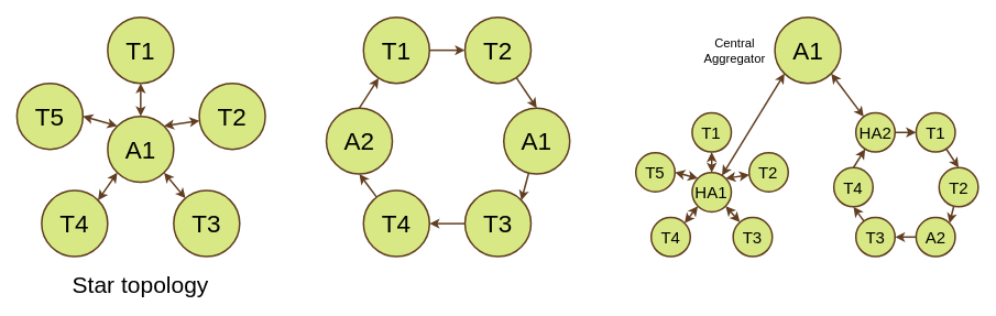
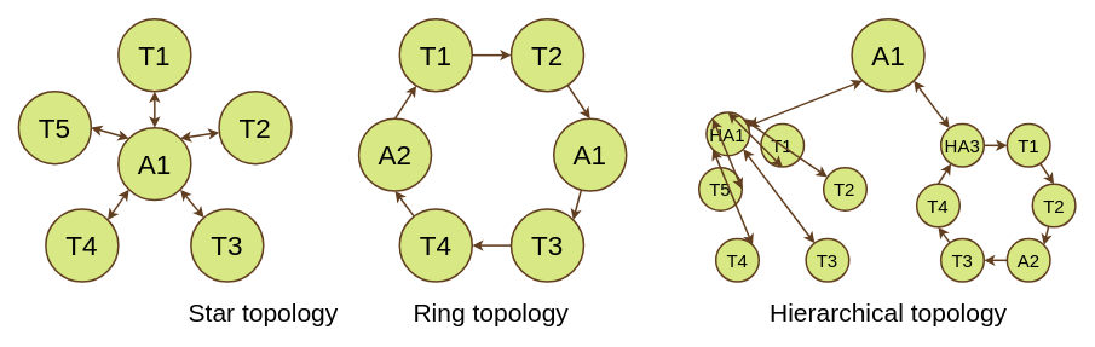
  <mxCell id="0" />
  <mxCell id="1" parent="0" />
  <mxCell id="2" value="&lt;font style=&quot;font-size: 30px;&quot;&gt;A1&lt;/font&gt;" style="ellipse;whiteSpace=wrap;html=1;aspect=fixed;fillColor=#D7E884;strokeColor=#613E20;strokeWidth=2;" vertex="1" parent="1"><mxGeometry x="130" y="140" width="80" height="80" as="geometry" /></mxCell>
  <mxCell id="3" value="&lt;font style=&quot;font-size: 30px;&quot;&gt;T4&lt;/font&gt;" style="ellipse;whiteSpace=wrap;html=1;aspect=fixed;fillColor=#D7E884;strokeColor=#613E20;strokeWidth=2;" vertex="1" parent="1"><mxGeometry x="50" y="230" width="80" height="80" as="geometry" /></mxCell>
  <mxCell id="4" value="&lt;font style=&quot;font-size: 30px;&quot;&gt;T2&lt;/font&gt;" style="ellipse;whiteSpace=wrap;html=1;aspect=fixed;fillColor=#D7E884;strokeColor=#613E20;strokeWidth=2;" vertex="1" parent="1"><mxGeometry x="241" y="100" width="80" height="80" as="geometry" /></mxCell>
  <mxCell id="5" value="&lt;font style=&quot;font-size: 30px;&quot;&gt;T1&lt;/font&gt;" style="ellipse;whiteSpace=wrap;html=1;aspect=fixed;fillColor=#D7E884;strokeColor=#613E20;strokeWidth=2;" vertex="1" parent="1"><mxGeometry x="130" y="20" width="80" height="80" as="geometry" /></mxCell>
  <mxCell id="6" value="&lt;font style=&quot;font-size: 30px;&quot;&gt;T5&lt;/font&gt;" style="ellipse;whiteSpace=wrap;html=1;aspect=fixed;fillColor=#D7E884;strokeColor=#613E20;strokeWidth=2;" vertex="1" parent="1"><mxGeometry x="20" y="100" width="80" height="80" as="geometry" /></mxCell>
  <mxCell id="7" value="&lt;font style=&quot;font-size: 30px;&quot;&gt;T3&lt;/font&gt;" style="ellipse;whiteSpace=wrap;html=1;aspect=fixed;fillColor=#D7E884;strokeColor=#613E20;strokeWidth=2;" vertex="1" parent="1"><mxGeometry x="210" y="230" width="80" height="80" as="geometry" /></mxCell>
  <mxCell id="8" value="" style="endArrow=classic;html=1;rounded=0;fontFamily=Helvetica;fontSize=12;fontColor=default;entryX=1;entryY=1;entryDx=0;entryDy=0;strokeColor=#613E20;strokeWidth=2;startArrow=classic;startFill=1;" edge="1" parent="1" source="7" target="2"><mxGeometry width="50" height="50" relative="1" as="geometry"><mxPoint x="260" y="180" as="sourcePoint" /><mxPoint x="310" y="130" as="targetPoint" /></mxGeometry></mxCell>
  <mxCell id="9" value="" style="endArrow=classic;html=1;rounded=0;strokeColor=#613E20;strokeWidth=2;align=center;verticalAlign=middle;fontFamily=Helvetica;fontSize=12;fontColor=default;labelBackgroundColor=default;entryX=1;entryY=0;entryDx=0;entryDy=0;startArrow=classic;startFill=1;" edge="1" parent="1" source="4" target="2"><mxGeometry width="50" height="50" relative="1" as="geometry"><mxPoint x="260" y="180" as="sourcePoint" /><mxPoint x="310" y="130" as="targetPoint" /></mxGeometry></mxCell>
  <mxCell id="10" value="" style="endArrow=classic;html=1;rounded=0;strokeColor=#613E20;strokeWidth=2;align=center;verticalAlign=middle;fontFamily=Helvetica;fontSize=12;fontColor=default;labelBackgroundColor=default;entryX=0.5;entryY=0;entryDx=0;entryDy=0;exitX=0.5;exitY=1;exitDx=0;exitDy=0;startArrow=classic;startFill=1;" edge="1" parent="1" source="5" target="2"><mxGeometry width="50" height="50" relative="1" as="geometry"><mxPoint x="260" y="180" as="sourcePoint" /><mxPoint x="310" y="130" as="targetPoint" /></mxGeometry></mxCell>
  <mxCell id="11" value="" style="endArrow=classic;html=1;rounded=0;strokeColor=#613E20;strokeWidth=2;align=center;verticalAlign=middle;fontFamily=Helvetica;fontSize=12;fontColor=default;labelBackgroundColor=default;exitX=1;exitY=0.5;exitDx=0;exitDy=0;entryX=0;entryY=0;entryDx=0;entryDy=0;startArrow=classic;startFill=1;" edge="1" parent="1" source="6" target="2"><mxGeometry width="50" height="50" relative="1" as="geometry"><mxPoint x="260" y="180" as="sourcePoint" /><mxPoint x="310" y="130" as="targetPoint" /></mxGeometry></mxCell>
  <mxCell id="12" value="" style="endArrow=classic;html=1;rounded=0;strokeColor=#613E20;strokeWidth=2;align=center;verticalAlign=middle;fontFamily=Helvetica;fontSize=12;fontColor=default;labelBackgroundColor=default;entryX=0;entryY=1;entryDx=0;entryDy=0;exitX=1;exitY=0;exitDx=0;exitDy=0;startArrow=classic;startFill=1;" edge="1" parent="1" source="3" target="2"><mxGeometry width="50" height="50" relative="1" as="geometry"><mxPoint x="260" y="180" as="sourcePoint" /><mxPoint x="310" y="130" as="targetPoint" /></mxGeometry></mxCell>
  <mxCell id="13" style="edgeStyle=none;shape=connector;rounded=0;orthogonalLoop=1;jettySize=auto;html=1;entryX=1;entryY=0;entryDx=0;entryDy=0;strokeColor=#613E20;strokeWidth=2;align=center;verticalAlign=middle;fontFamily=Helvetica;fontSize=12;fontColor=default;labelBackgroundColor=default;endArrow=classic;" edge="1" parent="1" source="14" target="22"><mxGeometry relative="1" as="geometry" /></mxCell>
  <mxCell id="14" value="&lt;font style=&quot;font-size: 30px;&quot;&gt;A1&lt;/font&gt;" style="ellipse;whiteSpace=wrap;html=1;aspect=fixed;fillColor=#D7E884;strokeColor=#613E20;strokeWidth=2;" vertex="1" parent="1"><mxGeometry x="610" y="130" width="80" height="80" as="geometry" /></mxCell>
  <mxCell id="15" style="edgeStyle=none;shape=connector;rounded=0;orthogonalLoop=1;jettySize=auto;html=1;entryX=0.5;entryY=1;entryDx=0;entryDy=0;strokeColor=#613E20;strokeWidth=2;align=center;verticalAlign=middle;fontFamily=Helvetica;fontSize=12;fontColor=default;labelBackgroundColor=default;endArrow=classic;" edge="1" parent="1" source="16" target="20"><mxGeometry relative="1" as="geometry" /></mxCell>
  <mxCell id="16" value="&lt;font style=&quot;font-size: 30px;&quot;&gt;T4&lt;/font&gt;" style="ellipse;whiteSpace=wrap;html=1;aspect=fixed;fillColor=#D7E884;strokeColor=#613E20;strokeWidth=2;" vertex="1" parent="1"><mxGeometry x="440" y="230" width="80" height="80" as="geometry" /></mxCell>
  <mxCell id="17" style="edgeStyle=none;shape=connector;rounded=0;orthogonalLoop=1;jettySize=auto;html=1;entryX=0.5;entryY=0;entryDx=0;entryDy=0;strokeColor=#613E20;strokeWidth=2;align=center;verticalAlign=middle;fontFamily=Helvetica;fontSize=12;fontColor=default;labelBackgroundColor=default;endArrow=classic;" edge="1" parent="1" source="18" target="14"><mxGeometry relative="1" as="geometry" /></mxCell>
  <mxCell id="18" value="&lt;font style=&quot;font-size: 30px;&quot;&gt;T2&lt;/font&gt;" style="ellipse;whiteSpace=wrap;html=1;aspect=fixed;fillColor=#D7E884;strokeColor=#613E20;strokeWidth=2;" vertex="1" parent="1"><mxGeometry x="563" y="20" width="80" height="80" as="geometry" /></mxCell>
  <mxCell id="19" value="&lt;font style=&quot;font-size: 30px;&quot;&gt;T1&lt;/font&gt;" style="ellipse;whiteSpace=wrap;html=1;aspect=fixed;fillColor=#D7E884;strokeColor=#613E20;strokeWidth=2;" vertex="1" parent="1"><mxGeometry x="440" y="20" width="80" height="80" as="geometry" /></mxCell>
  <mxCell id="20" value="&lt;span style=&quot;font-size: 30px;&quot;&gt;A2&lt;/span&gt;" style="ellipse;whiteSpace=wrap;html=1;aspect=fixed;fillColor=#D7E884;strokeColor=#613E20;strokeWidth=2;" vertex="1" parent="1"><mxGeometry x="395" y="130" width="80" height="80" as="geometry" /></mxCell>
  <mxCell id="21" style="edgeStyle=none;shape=connector;rounded=0;orthogonalLoop=1;jettySize=auto;html=1;entryX=1;entryY=0.5;entryDx=0;entryDy=0;strokeColor=#613E20;strokeWidth=2;align=center;verticalAlign=middle;fontFamily=Helvetica;fontSize=12;fontColor=default;labelBackgroundColor=default;endArrow=classic;" edge="1" parent="1" source="22" target="16"><mxGeometry relative="1" as="geometry" /></mxCell>
  <mxCell id="22" value="&lt;font style=&quot;font-size: 30px;&quot;&gt;T3&lt;/font&gt;" style="ellipse;whiteSpace=wrap;html=1;aspect=fixed;fillColor=#D7E884;strokeColor=#613E20;strokeWidth=2;" vertex="1" parent="1"><mxGeometry x="563" y="230" width="80" height="80" as="geometry" /></mxCell>
  <mxCell id="23" value="" style="endArrow=classic;html=1;rounded=0;strokeColor=#613E20;strokeWidth=2;align=center;verticalAlign=middle;fontFamily=Helvetica;fontSize=12;fontColor=default;labelBackgroundColor=default;exitX=0.5;exitY=0;exitDx=0;exitDy=0;" edge="1" parent="1" source="20" target="19"><mxGeometry width="50" height="50" relative="1" as="geometry"><mxPoint x="350" y="160" as="sourcePoint" /><mxPoint x="400" y="110" as="targetPoint" /></mxGeometry></mxCell>
  <mxCell id="24" value="" style="endArrow=classic;html=1;rounded=0;strokeColor=#613E20;strokeWidth=2;align=center;verticalAlign=middle;fontFamily=Helvetica;fontSize=12;fontColor=default;labelBackgroundColor=default;entryX=0;entryY=0.5;entryDx=0;entryDy=0;exitX=1;exitY=0.5;exitDx=0;exitDy=0;" edge="1" parent="1" source="19" target="18"><mxGeometry width="50" height="50" relative="1" as="geometry"><mxPoint x="350" y="160" as="sourcePoint" /><mxPoint x="400" y="110" as="targetPoint" /></mxGeometry></mxCell>
  <mxCell id="25" value="&lt;font style=&quot;font-size: 30px;&quot;&gt;A1&lt;/font&gt;" style="ellipse;whiteSpace=wrap;html=1;aspect=fixed;fillColor=#D7E884;strokeColor=#613E20;strokeWidth=2;fontSize=20;" vertex="1" parent="1"><mxGeometry x="938.52" y="20" width="80" height="80" as="geometry" /></mxCell>
  <mxCell id="26" style="edgeStyle=none;shape=connector;rounded=0;orthogonalLoop=1;jettySize=auto;html=1;entryX=0;entryY=1;entryDx=0;entryDy=0;strokeColor=#613E20;strokeWidth=2;align=center;verticalAlign=middle;fontFamily=Helvetica;fontSize=12;fontColor=default;labelBackgroundColor=default;endArrow=classic;startArrow=classic;startFill=1;" edge="1" parent="1" source="27" target="25"><mxGeometry relative="1" as="geometry" /></mxCell>
- <mxCell id="27" value="&lt;font style=&quot;font-size: 20px;&quot;&gt;HA1&lt;/font&gt;" style="ellipse;whiteSpace=wrap;html=1;aspect=fixed;fillColor=#D7E884;strokeColor=#613E20;strokeWidth=2;fontSize=20;" vertex="1" parent="1"><mxGeometry x="838.301" y="208.234" width="47.46" height="47.46" as="geometry" /></mxCell>
+ <mxCell id="27" value="&lt;font style=&quot;font-size: 20px;&quot;&gt;HA1&lt;/font&gt;" style="ellipse;whiteSpace=wrap;html=1;aspect=fixed;fillColor=#D7E884;strokeColor=#613E20;strokeWidth=2;fontSize=20;" vertex="1" parent="1"><mxGeometry x="778.301" y="123.234" width="47.46" height="47.46" as="geometry" /></mxCell>
  <mxCell id="28" value="&lt;font style=&quot;font-size: 20px;&quot;&gt;T4&lt;/font&gt;" style="ellipse;whiteSpace=wrap;html=1;aspect=fixed;fillColor=#D7E884;strokeColor=#613E20;strokeWidth=2;fontSize=20;" vertex="1" parent="1"><mxGeometry x="788.627" y="262.544" width="47.46" height="47.46" as="geometry" /></mxCell>
  <mxCell id="29" value="&lt;font style=&quot;font-size: 20px;&quot;&gt;T2&lt;/font&gt;" style="ellipse;whiteSpace=wrap;html=1;aspect=fixed;fillColor=#D7E884;strokeColor=#613E20;strokeWidth=2;fontSize=20;" vertex="1" parent="1"><mxGeometry x="907.327" y="184.096" width="47.46" height="47.46" as="geometry" /></mxCell>
  <mxCell id="30" value="&lt;font style=&quot;font-size: 20px;&quot;&gt;T1&lt;/font&gt;" style="ellipse;whiteSpace=wrap;html=1;aspect=fixed;fillColor=#D7E884;strokeColor=#613E20;strokeWidth=2;fontSize=20;" vertex="1" parent="1"><mxGeometry x="838.301" y="135.82" width="47.46" height="47.46" as="geometry" /></mxCell>
  <mxCell id="31" value="&lt;font style=&quot;font-size: 20px;&quot;&gt;T5&lt;/font&gt;" style="ellipse;whiteSpace=wrap;html=1;aspect=fixed;fillColor=#D7E884;strokeColor=#613E20;strokeWidth=2;fontSize=20;" vertex="1" parent="1"><mxGeometry x="770" y="184.096" width="47.46" height="47.46" as="geometry" /></mxCell>
  <mxCell id="32" value="&lt;font style=&quot;font-size: 20px;&quot;&gt;T3&lt;/font&gt;" style="ellipse;whiteSpace=wrap;html=1;aspect=fixed;fillColor=#D7E884;strokeColor=#613E20;strokeWidth=2;fontSize=20;" vertex="1" parent="1"><mxGeometry x="887.974" y="262.544" width="47.46" height="47.46" as="geometry" /></mxCell>
  <mxCell id="33" value="" style="endArrow=classic;html=1;rounded=0;fontFamily=Helvetica;fontSize=12;fontColor=default;entryX=1;entryY=1;entryDx=0;entryDy=0;strokeColor=#613E20;strokeWidth=2;startArrow=classic;startFill=1;" edge="1" parent="1" source="32" target="27"><mxGeometry width="50" height="50" relative="1" as="geometry"><mxPoint x="919.02" y="232.372" as="sourcePoint" /><mxPoint x="950.065" y="202.199" as="targetPoint" /></mxGeometry></mxCell>
  <mxCell id="34" value="" style="endArrow=classic;html=1;rounded=0;strokeColor=#613E20;strokeWidth=2;align=center;verticalAlign=middle;fontFamily=Helvetica;fontSize=12;fontColor=default;labelBackgroundColor=default;entryX=1;entryY=0;entryDx=0;entryDy=0;startArrow=classic;startFill=1;" edge="1" parent="1" source="29" target="27"><mxGeometry width="50" height="50" relative="1" as="geometry"><mxPoint x="919.02" y="232.372" as="sourcePoint" /><mxPoint x="950.065" y="202.199" as="targetPoint" /></mxGeometry></mxCell>
  <mxCell id="35" value="" style="endArrow=classic;html=1;rounded=0;strokeColor=#613E20;strokeWidth=2;align=center;verticalAlign=middle;fontFamily=Helvetica;fontSize=12;fontColor=default;labelBackgroundColor=default;entryX=0.5;entryY=0;entryDx=0;entryDy=0;exitX=0.5;exitY=1;exitDx=0;exitDy=0;startArrow=classic;startFill=1;" edge="1" parent="1" source="30" target="27"><mxGeometry width="50" height="50" relative="1" as="geometry"><mxPoint x="919.02" y="232.372" as="sourcePoint" /><mxPoint x="950.065" y="202.199" as="targetPoint" /></mxGeometry></mxCell>
  <mxCell id="36" value="" style="endArrow=classic;html=1;rounded=0;strokeColor=#613E20;strokeWidth=2;align=center;verticalAlign=middle;fontFamily=Helvetica;fontSize=12;fontColor=default;labelBackgroundColor=default;exitX=1;exitY=0.5;exitDx=0;exitDy=0;entryX=0;entryY=0;entryDx=0;entryDy=0;startArrow=classic;startFill=1;" edge="1" parent="1" source="31" target="27"><mxGeometry width="50" height="50" relative="1" as="geometry"><mxPoint x="919.02" y="232.372" as="sourcePoint" /><mxPoint x="950.065" y="202.199" as="targetPoint" /></mxGeometry></mxCell>
  <mxCell id="37" value="" style="endArrow=classic;html=1;rounded=0;strokeColor=#613E20;strokeWidth=2;align=center;verticalAlign=middle;fontFamily=Helvetica;fontSize=12;fontColor=default;labelBackgroundColor=default;entryX=0;entryY=1;entryDx=0;entryDy=0;exitX=1;exitY=0;exitDx=0;exitDy=0;startArrow=classic;startFill=1;" edge="1" parent="1" source="28" target="27"><mxGeometry width="50" height="50" relative="1" as="geometry"><mxPoint x="919.02" y="232.372" as="sourcePoint" /><mxPoint x="950.065" y="202.199" as="targetPoint" /></mxGeometry></mxCell>
  <mxCell id="38" style="edgeStyle=none;shape=connector;rounded=0;orthogonalLoop=1;jettySize=auto;html=1;entryX=1;entryY=0;entryDx=0;entryDy=0;strokeColor=#613E20;strokeWidth=2;align=center;verticalAlign=middle;fontFamily=Helvetica;fontSize=12;fontColor=default;labelBackgroundColor=default;endArrow=classic;" edge="1" parent="1" source="39" target="48"><mxGeometry relative="1" as="geometry" /></mxCell>
  <mxCell id="39" value="&lt;font style=&quot;font-size: 20px;&quot;&gt;T2&lt;/font&gt;" style="ellipse;whiteSpace=wrap;html=1;aspect=fixed;fillColor=#D7E884;strokeColor=#613E20;strokeWidth=2;fontSize=20;" vertex="1" parent="1"><mxGeometry x="1137.542" y="202.199" width="47.458" height="47.458" as="geometry" /></mxCell>
  <mxCell id="40" style="edgeStyle=none;shape=connector;rounded=0;orthogonalLoop=1;jettySize=auto;html=1;entryX=0.5;entryY=1;entryDx=0;entryDy=0;strokeColor=#613E20;strokeWidth=2;align=center;verticalAlign=middle;fontFamily=Helvetica;fontSize=12;fontColor=default;labelBackgroundColor=default;endArrow=classic;" edge="1" parent="1" source="41" target="46"><mxGeometry relative="1" as="geometry" /></mxCell>
  <mxCell id="41" value="&lt;font style=&quot;font-size: 20px;&quot;&gt;T3&lt;/font&gt;" style="ellipse;whiteSpace=wrap;html=1;aspect=fixed;fillColor=#D7E884;strokeColor=#613E20;strokeWidth=2;fontSize=20;" vertex="1" parent="1"><mxGeometry x="1036.695" y="262.544" width="47.458" height="47.458" as="geometry" /></mxCell>
  <mxCell id="42" style="edgeStyle=none;shape=connector;rounded=0;orthogonalLoop=1;jettySize=auto;html=1;entryX=0.5;entryY=0;entryDx=0;entryDy=0;strokeColor=#613E20;strokeWidth=2;align=center;verticalAlign=middle;fontFamily=Helvetica;fontSize=12;fontColor=default;labelBackgroundColor=default;endArrow=classic;" edge="1" parent="1" source="43" target="39"><mxGeometry relative="1" as="geometry" /></mxCell>
  <mxCell id="43" value="&lt;font style=&quot;font-size: 20px;&quot;&gt;T1&lt;/font&gt;" style="ellipse;whiteSpace=wrap;html=1;aspect=fixed;fillColor=#D7E884;strokeColor=#613E20;strokeWidth=2;fontSize=20;" vertex="1" parent="1"><mxGeometry x="1109.661" y="135.82" width="47.458" height="47.458" as="geometry" /></mxCell>
  <mxCell id="44" style="edgeStyle=none;shape=connector;rounded=0;orthogonalLoop=1;jettySize=auto;html=1;entryX=1;entryY=1;entryDx=0;entryDy=0;strokeColor=#613E20;strokeWidth=2;align=center;verticalAlign=middle;fontFamily=Helvetica;fontSize=12;fontColor=default;labelBackgroundColor=default;endArrow=classic;startArrow=classic;startFill=1;" edge="1" parent="1" source="45" target="25"><mxGeometry relative="1" as="geometry" /></mxCell>
- <mxCell id="45" value="&lt;font style=&quot;font-size: 20px;&quot;&gt;HA2&lt;/font&gt;" style="ellipse;whiteSpace=wrap;html=1;aspect=fixed;fillColor=#D7E884;strokeColor=#613E20;strokeWidth=2;fontSize=20;" vertex="1" parent="1"><mxGeometry x="1036.695" y="135.82" width="47.46" height="47.46" as="geometry" /></mxCell>
+ <mxCell id="45" value="&lt;font style=&quot;font-size: 20px;&quot;&gt;HA3&lt;/font&gt;" style="ellipse;whiteSpace=wrap;html=1;aspect=fixed;fillColor=#D7E884;strokeColor=#613E20;strokeWidth=2;fontSize=20;" vertex="1" parent="1"><mxGeometry x="1036.695" y="135.82" width="47.46" height="47.46" as="geometry" /></mxCell>
  <mxCell id="46" value="&lt;span style=&quot;font-size: 20px;&quot;&gt;T4&lt;/span&gt;" style="ellipse;whiteSpace=wrap;html=1;aspect=fixed;fillColor=#D7E884;strokeColor=#613E20;strokeWidth=2;fontSize=20;" vertex="1" parent="1"><mxGeometry x="1010" y="202.199" width="47.458" height="47.458" as="geometry" /></mxCell>
  <mxCell id="47" style="edgeStyle=none;shape=connector;rounded=0;orthogonalLoop=1;jettySize=auto;html=1;entryX=1;entryY=0.5;entryDx=0;entryDy=0;strokeColor=#613E20;strokeWidth=2;align=center;verticalAlign=middle;fontFamily=Helvetica;fontSize=12;fontColor=default;labelBackgroundColor=default;endArrow=classic;" edge="1" parent="1" source="48" target="41"><mxGeometry relative="1" as="geometry" /></mxCell>
  <mxCell id="48" value="A2" style="ellipse;whiteSpace=wrap;html=1;aspect=fixed;fillColor=#D7E884;strokeColor=#613E20;strokeWidth=2;fontSize=20;" vertex="1" parent="1"><mxGeometry x="1109.661" y="262.544" width="47.458" height="47.458" as="geometry" /></mxCell>
  <mxCell id="49" value="" style="endArrow=classic;html=1;rounded=0;strokeColor=#613E20;strokeWidth=2;align=center;verticalAlign=middle;fontFamily=Helvetica;fontSize=12;fontColor=default;labelBackgroundColor=default;exitX=0.5;exitY=0;exitDx=0;exitDy=0;" edge="1" parent="1" source="46" target="45"><mxGeometry width="50" height="50" relative="1" as="geometry"><mxPoint x="983.305" y="220.303" as="sourcePoint" /><mxPoint x="1012.966" y="190.13" as="targetPoint" /></mxGeometry></mxCell>
  <mxCell id="50" value="" style="endArrow=classic;html=1;rounded=0;strokeColor=#613E20;strokeWidth=2;align=center;verticalAlign=middle;fontFamily=Helvetica;fontSize=12;fontColor=default;labelBackgroundColor=default;entryX=0;entryY=0.5;entryDx=0;entryDy=0;exitX=1;exitY=0.5;exitDx=0;exitDy=0;" edge="1" parent="1" source="45" target="43"><mxGeometry width="50" height="50" relative="1" as="geometry"><mxPoint x="983.305" y="220.303" as="sourcePoint" /><mxPoint x="1012.966" y="190.13" as="targetPoint" /></mxGeometry></mxCell>
- <mxCell id="51" value="Central Aggregator" style="text;html=1;align=center;verticalAlign=middle;whiteSpace=wrap;rounded=0;fontFamily=Helvetica;fontSize=15;fontColor=default;labelBackgroundColor=default;" vertex="1" parent="1"><mxGeometry x="860" y="45" width="60" height="30" as="geometry" /></mxCell>
- <mxCell id="52" value="Star topology" style="text;html=1;align=center;verticalAlign=middle;whiteSpace=wrap;rounded=0;fontFamily=Helvetica;fontSize=28;fontColor=default;labelBackgroundColor=default;" vertex="1" parent="1"><mxGeometry x="85" y="330" width="170" height="30" as="geometry" /></mxCell>
+ <mxCell id="52" value="Star topology" style="text;html=1;align=center;verticalAlign=middle;whiteSpace=wrap;rounded=0;fontFamily=Helvetica;fontSize=28;fontColor=default;labelBackgroundColor=default;" vertex="1" parent="1"><mxGeometry x="205" y="330" width="170" height="30" as="geometry" /></mxCell>
+ <mxCell id="53" value="Ring topology" style="text;html=1;align=center;verticalAlign=middle;whiteSpace=wrap;rounded=0;fontFamily=Helvetica;fontSize=28;fontColor=default;labelBackgroundColor=default;" vertex="1" parent="1"><mxGeometry x="446" y="330" width="190" height="30" as="geometry" /></mxCell>
+ <mxCell id="54" value="Hierarchical topology" style="text;html=1;align=center;verticalAlign=middle;whiteSpace=wrap;rounded=0;fontFamily=Helvetica;fontSize=28;fontColor=default;labelBackgroundColor=default;" vertex="1" parent="1"><mxGeometry x="811.76" y="330" width="333.52" height="30" as="geometry" /></mxCell>
